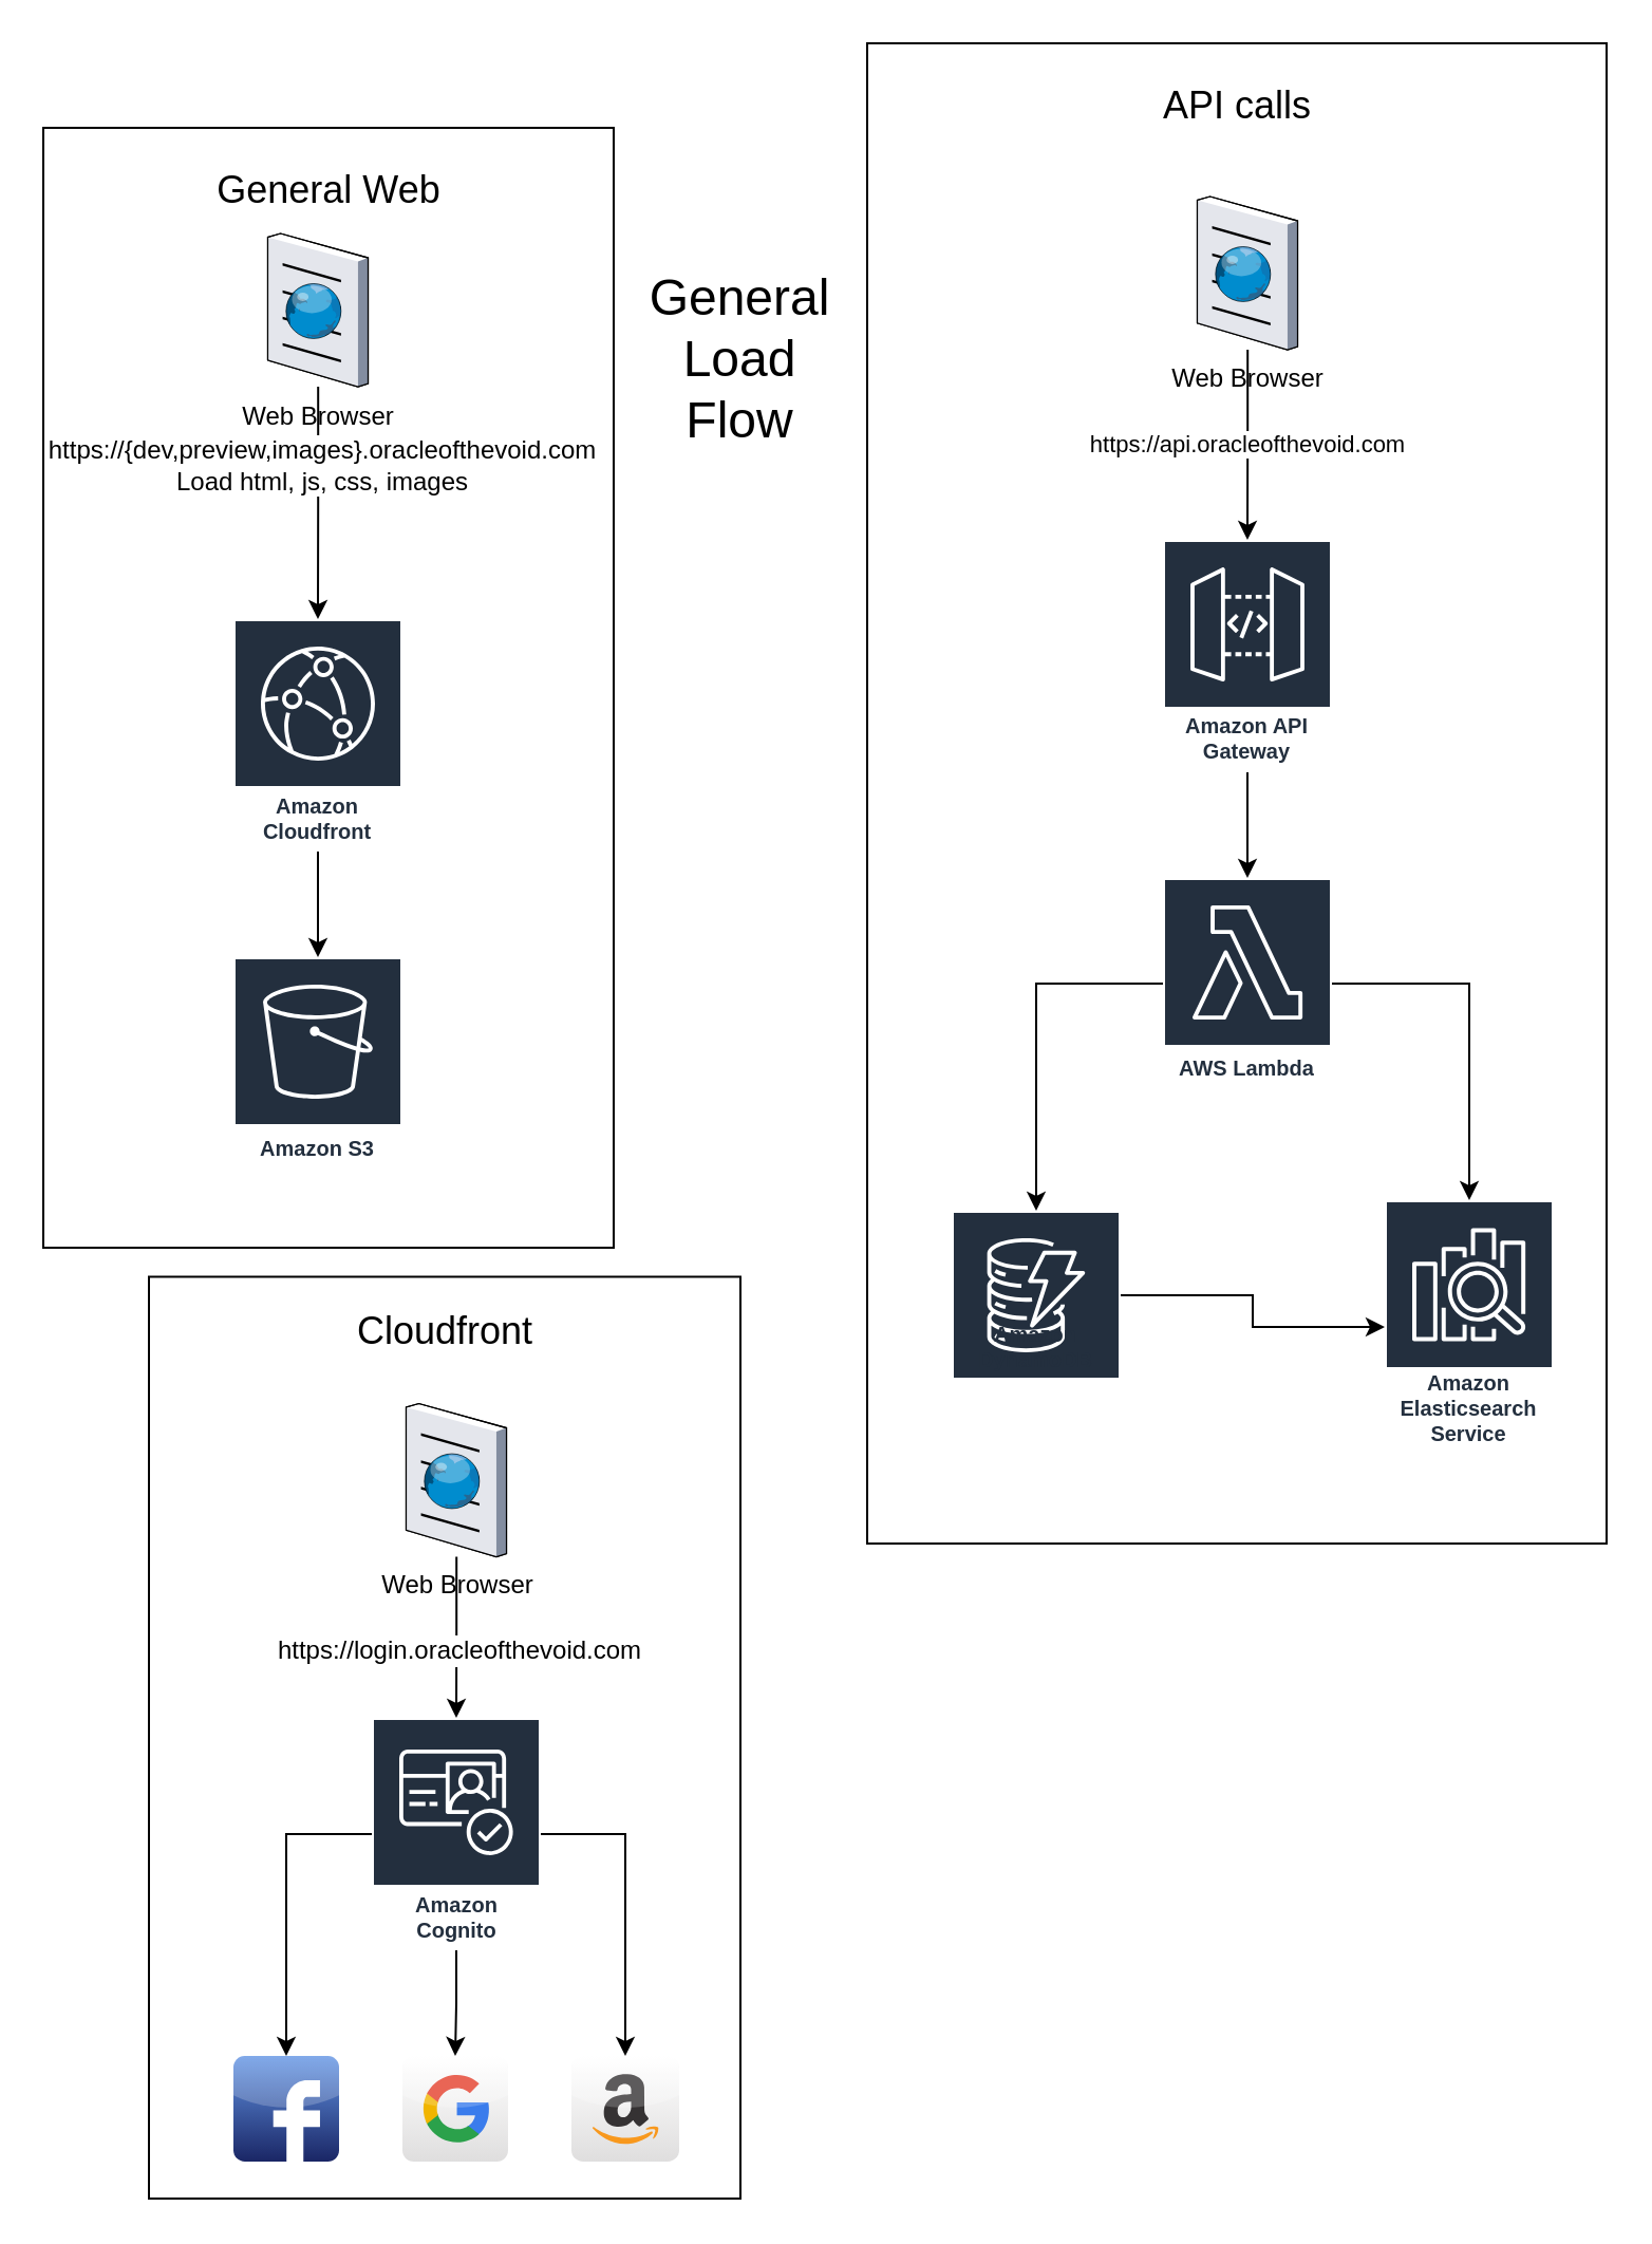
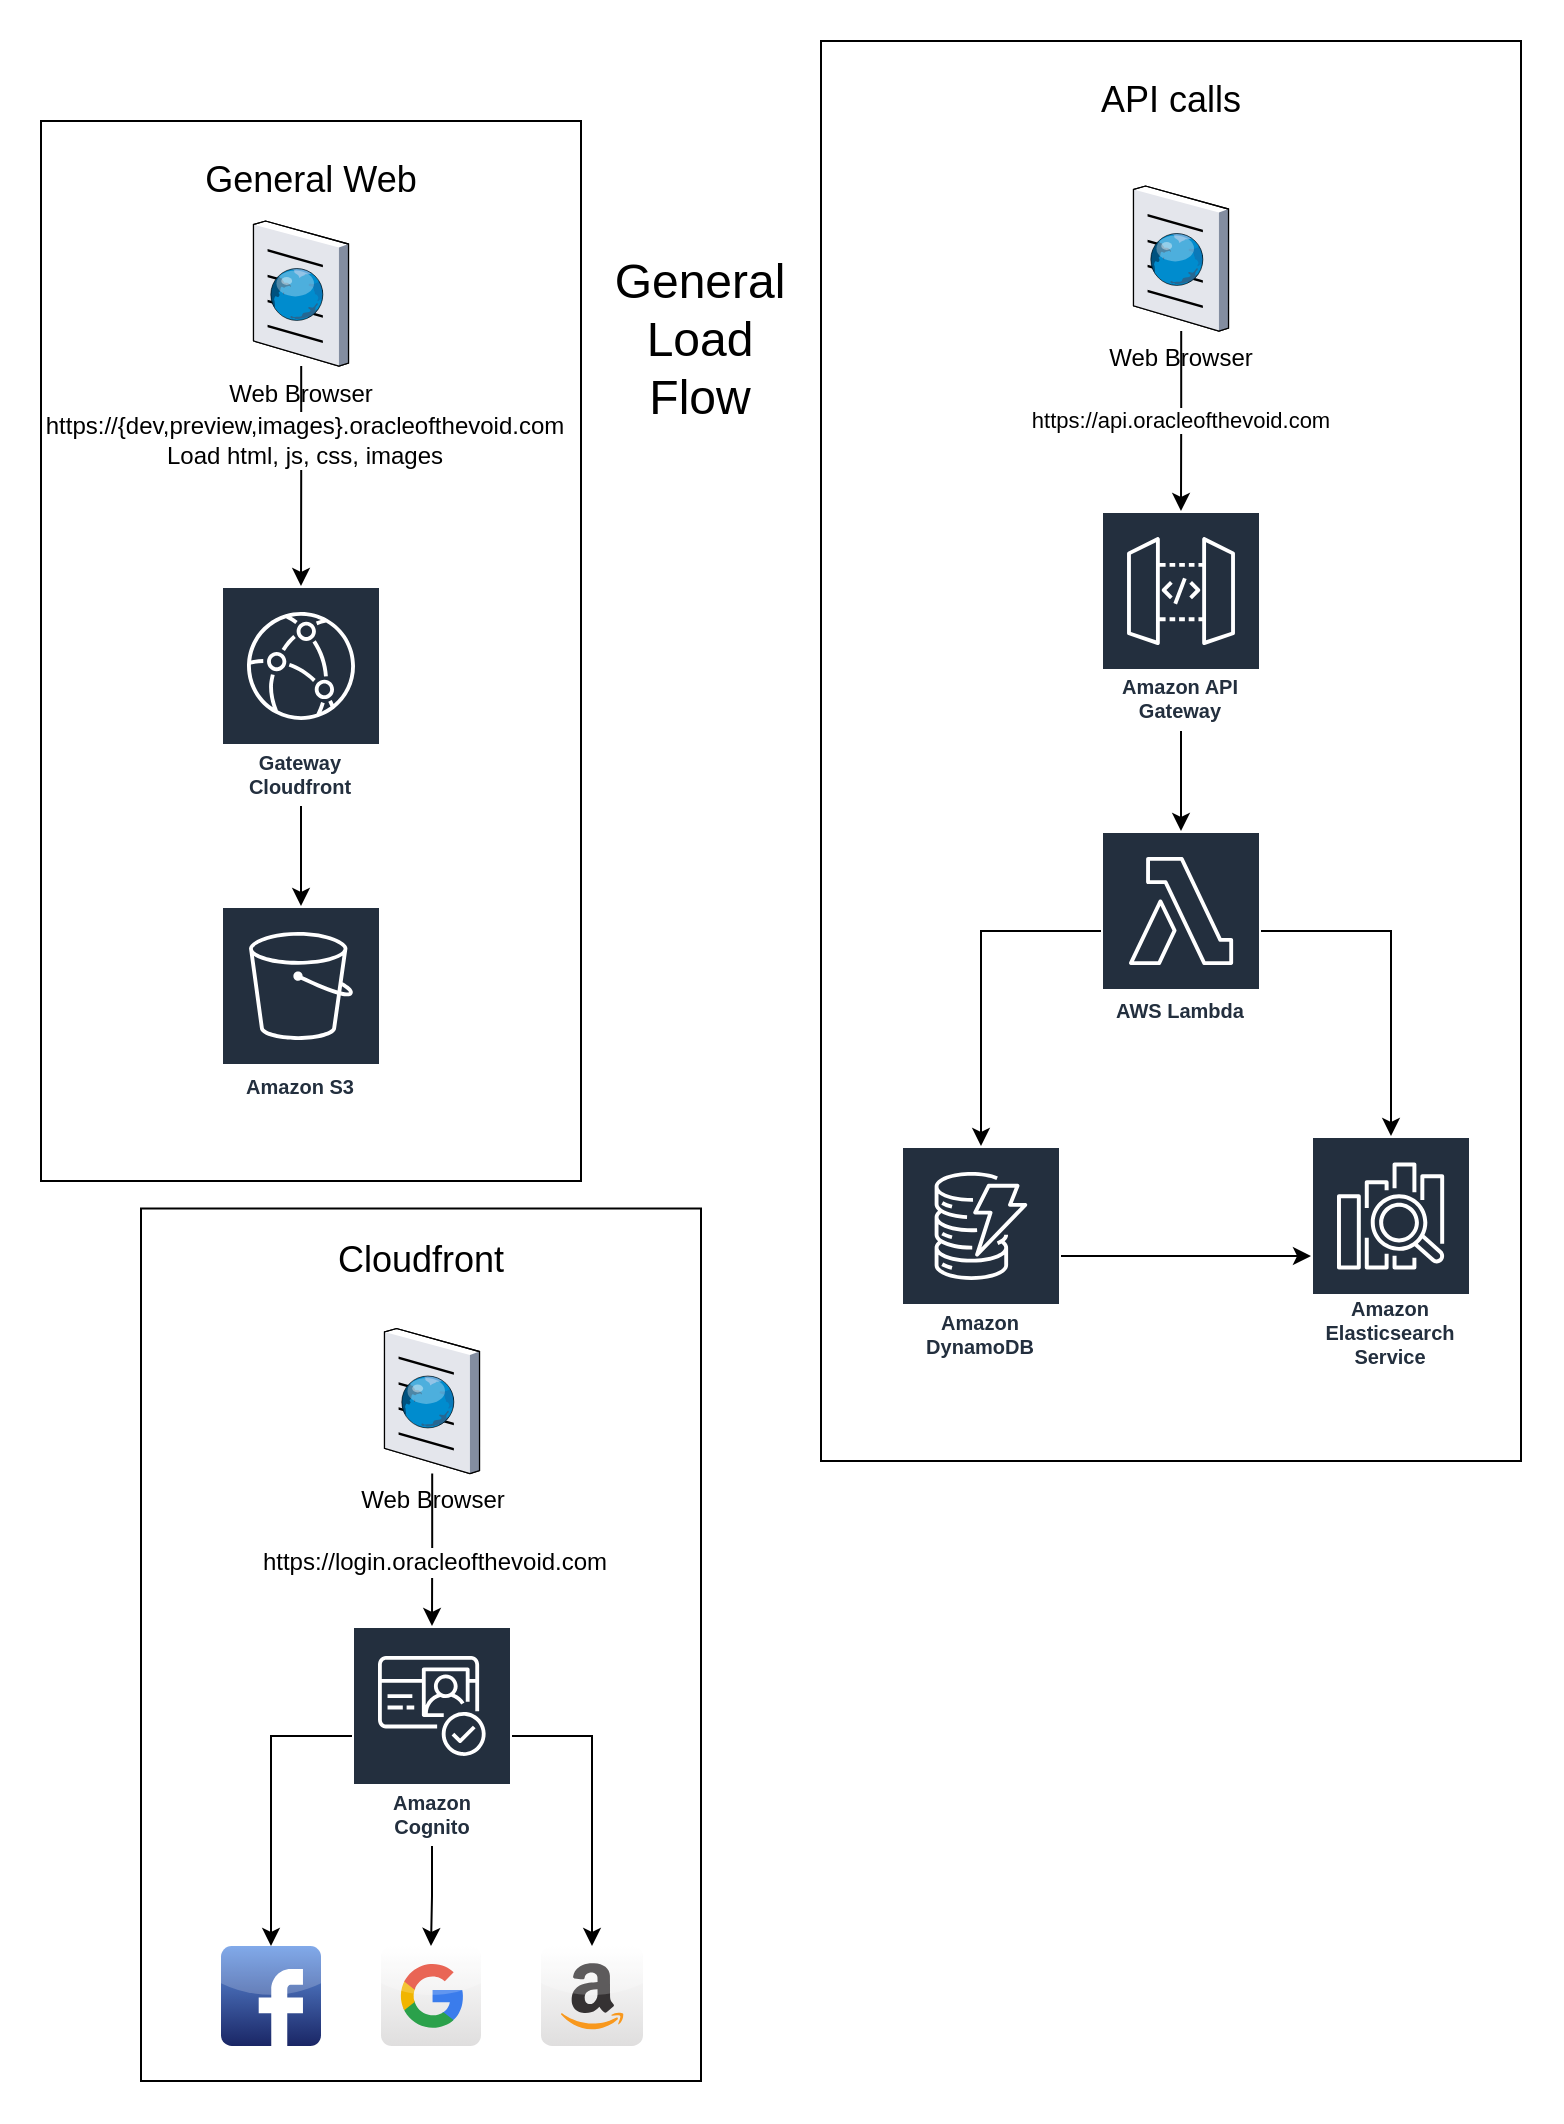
  <mxCell id="0" />
  <mxCell id="1" parent="0" />
  <mxCell id="2" value="" style="rounded=0;whiteSpace=wrap;html=1;" vertex="1" parent="1"><mxGeometry x="70" y="603.75" width="280" height="436.25" as="geometry" /></mxCell>
  <mxCell id="3" value="" style="rounded=0;whiteSpace=wrap;html=1;" vertex="1" parent="1"><mxGeometry x="410" y="20" width="350" height="710" as="geometry" /></mxCell>
  <mxCell id="4" value="" style="rounded=0;whiteSpace=wrap;html=1;" vertex="1" parent="1"><mxGeometry x="20" y="60" width="270" height="530" as="geometry" /></mxCell>
  <mxCell id="5" style="edgeStyle=orthogonalEdgeStyle;rounded=0;orthogonalLoop=1;jettySize=auto;html=1;" edge="1" parent="1" source="6" target="7"><mxGeometry relative="1" as="geometry" /></mxCell>
- <mxCell id="6" value="Amazon Cloudfront" style="outlineConnect=0;fontColor=#232F3E;gradientColor=none;strokeColor=#ffffff;fillColor=#232F3E;dashed=0;verticalLabelPosition=middle;verticalAlign=bottom;align=center;html=1;whiteSpace=wrap;fontSize=10;fontStyle=1;spacing=3;shape=mxgraph.aws4.productIcon;prIcon=mxgraph.aws4.cloudfront;" vertex="1" parent="1"><mxGeometry x="110" y="292.5" width="80" height="110" as="geometry" /></mxCell>
+ <mxCell id="6" value="Gateway Cloudfront" style="outlineConnect=0;fontColor=#232F3E;gradientColor=none;strokeColor=#ffffff;fillColor=#232F3E;dashed=0;verticalLabelPosition=middle;verticalAlign=bottom;align=center;html=1;whiteSpace=wrap;fontSize=10;fontStyle=1;spacing=3;shape=mxgraph.aws4.productIcon;prIcon=mxgraph.aws4.cloudfront;" vertex="1" parent="1"><mxGeometry x="110" y="292.5" width="80" height="110" as="geometry" /></mxCell>
  <mxCell id="7" value="Amazon S3" style="outlineConnect=0;fontColor=#232F3E;gradientColor=none;strokeColor=#ffffff;fillColor=#232F3E;dashed=0;verticalLabelPosition=middle;verticalAlign=bottom;align=center;html=1;whiteSpace=wrap;fontSize=10;fontStyle=1;spacing=3;shape=mxgraph.aws4.productIcon;prIcon=mxgraph.aws4.s3;" vertex="1" parent="1"><mxGeometry x="110" y="452.5" width="80" height="100" as="geometry" /></mxCell>
  <mxCell id="8" style="edgeStyle=orthogonalEdgeStyle;rounded=0;orthogonalLoop=1;jettySize=auto;html=1;" edge="1" parent="1" source="10" target="19"><mxGeometry relative="1" as="geometry" /></mxCell>
  <mxCell id="9" style="edgeStyle=orthogonalEdgeStyle;rounded=0;orthogonalLoop=1;jettySize=auto;html=1;" edge="1" parent="1" source="10" target="20"><mxGeometry relative="1" as="geometry" /></mxCell>
  <mxCell id="10" value="AWS Lambda" style="outlineConnect=0;fontColor=#232F3E;gradientColor=none;strokeColor=#ffffff;fillColor=#232F3E;dashed=0;verticalLabelPosition=middle;verticalAlign=bottom;align=center;html=1;whiteSpace=wrap;fontSize=10;fontStyle=1;spacing=3;shape=mxgraph.aws4.productIcon;prIcon=mxgraph.aws4.lambda;" vertex="1" parent="1"><mxGeometry x="550" y="415" width="80" height="100" as="geometry" /></mxCell>
  <mxCell id="11" style="edgeStyle=orthogonalEdgeStyle;rounded=0;orthogonalLoop=1;jettySize=auto;html=1;" edge="1" parent="1" source="13" target="6"><mxGeometry relative="1" as="geometry" /></mxCell>
  <mxCell id="12" value="https://{dev,preview,images}.oracleofthevoid.com&lt;br&gt;Load html, js, css, images" style="text;html=1;align=center;verticalAlign=middle;resizable=0;points=[];labelBackgroundColor=#ffffff;" vertex="1" connectable="0" parent="11"><mxGeometry x="-0.33" y="1" relative="1" as="geometry"><mxPoint as="offset" /></mxGeometry></mxCell>
  <mxCell id="13" value="Web Browser" style="verticalLabelPosition=bottom;aspect=fixed;html=1;verticalAlign=top;strokeColor=none;align=center;outlineConnect=0;shape=mxgraph.citrix.browser;" vertex="1" parent="1"><mxGeometry x="126.25" y="110" width="47.5" height="72.5" as="geometry" /></mxCell>
  <mxCell id="14" style="edgeStyle=orthogonalEdgeStyle;rounded=0;orthogonalLoop=1;jettySize=auto;html=1;" edge="1" parent="1" source="15" target="10"><mxGeometry relative="1" as="geometry" /></mxCell>
  <mxCell id="15" value="Amazon API Gateway" style="outlineConnect=0;fontColor=#232F3E;gradientColor=none;strokeColor=#ffffff;fillColor=#232F3E;dashed=0;verticalLabelPosition=middle;verticalAlign=bottom;align=center;html=1;whiteSpace=wrap;fontSize=10;fontStyle=1;spacing=3;shape=mxgraph.aws4.productIcon;prIcon=mxgraph.aws4.api_gateway;" vertex="1" parent="1"><mxGeometry x="550" y="255" width="80" height="110" as="geometry" /></mxCell>
  <mxCell id="16" value="https://api.oracleofthevoid.com" style="edgeStyle=orthogonalEdgeStyle;rounded=0;orthogonalLoop=1;jettySize=auto;html=1;" edge="1" parent="1" source="17" target="15"><mxGeometry relative="1" as="geometry" /></mxCell>
  <mxCell id="17" value="Web Browser" style="verticalLabelPosition=bottom;aspect=fixed;html=1;verticalAlign=top;strokeColor=none;align=center;outlineConnect=0;shape=mxgraph.citrix.browser;" vertex="1" parent="1"><mxGeometry x="566.25" y="92.5" width="47.5" height="72.5" as="geometry" /></mxCell>
  <mxCell id="18" style="edgeStyle=orthogonalEdgeStyle;rounded=0;orthogonalLoop=1;jettySize=auto;html=1;" edge="1" parent="1" source="19" target="20"><mxGeometry relative="1" as="geometry" /></mxCell>
- <mxCell id="19" value="Amazon DynamoDB" style="outlineConnect=0;fontColor=#232F3E;gradientColor=none;strokeColor=#ffffff;fillColor=#232F3E;dashed=0;verticalLabelPosition=middle;verticalAlign=bottom;align=center;html=1;whiteSpace=wrap;fontSize=10;fontStyle=1;spacing=3;shape=mxgraph.aws4.productIcon;prIcon=mxgraph.aws4.dynamodb;" vertex="1" parent="1"><mxGeometry x="450" y="572.5" width="80" height="80" as="geometry" /></mxCell>
+ <mxCell id="19" value="Amazon DynamoDB" style="outlineConnect=0;fontColor=#232F3E;gradientColor=none;strokeColor=#ffffff;fillColor=#232F3E;dashed=0;verticalLabelPosition=middle;verticalAlign=bottom;align=center;html=1;whiteSpace=wrap;fontSize=10;fontStyle=1;spacing=3;shape=mxgraph.aws4.productIcon;prIcon=mxgraph.aws4.dynamodb;" vertex="1" parent="1"><mxGeometry x="450" y="572.5" width="80" height="110" as="geometry" /></mxCell>
  <mxCell id="20" value="Amazon Elasticsearch Service" style="outlineConnect=0;fontColor=#232F3E;gradientColor=none;strokeColor=#ffffff;fillColor=#232F3E;dashed=0;verticalLabelPosition=middle;verticalAlign=bottom;align=center;html=1;whiteSpace=wrap;fontSize=10;fontStyle=1;spacing=3;shape=mxgraph.aws4.productIcon;prIcon=mxgraph.aws4.elasticsearch_service;" vertex="1" parent="1"><mxGeometry x="655" y="567.5" width="80" height="120" as="geometry" /></mxCell>
  <mxCell id="21" value="&lt;font style=&quot;font-size: 24px&quot;&gt;General Load Flow&lt;/font&gt;" style="text;html=1;strokeColor=none;fillColor=none;align=center;verticalAlign=middle;whiteSpace=wrap;rounded=0;" vertex="1" parent="1"><mxGeometry x="330" y="160" width="40" height="20" as="geometry" /></mxCell>
  <mxCell id="22" style="edgeStyle=orthogonalEdgeStyle;rounded=0;orthogonalLoop=1;jettySize=auto;html=1;" edge="1" parent="1" source="25" target="30"><mxGeometry relative="1" as="geometry" /></mxCell>
  <mxCell id="23" style="edgeStyle=orthogonalEdgeStyle;rounded=0;orthogonalLoop=1;jettySize=auto;html=1;" edge="1" parent="1" source="25" target="29"><mxGeometry relative="1" as="geometry" /></mxCell>
  <mxCell id="24" style="edgeStyle=orthogonalEdgeStyle;rounded=0;orthogonalLoop=1;jettySize=auto;html=1;" edge="1" parent="1" source="25" target="31"><mxGeometry relative="1" as="geometry" /></mxCell>
  <mxCell id="25" value="Amazon Cognito" style="outlineConnect=0;fontColor=#232F3E;gradientColor=none;strokeColor=#ffffff;fillColor=#232F3E;dashed=0;verticalLabelPosition=middle;verticalAlign=bottom;align=center;html=1;whiteSpace=wrap;fontSize=10;fontStyle=1;spacing=3;shape=mxgraph.aws4.productIcon;prIcon=mxgraph.aws4.cognito;" vertex="1" parent="1"><mxGeometry x="175.5" y="812.5" width="80" height="110" as="geometry" /></mxCell>
  <mxCell id="26" style="edgeStyle=orthogonalEdgeStyle;rounded=0;orthogonalLoop=1;jettySize=auto;html=1;" edge="1" parent="1" source="28" target="25"><mxGeometry relative="1" as="geometry" /></mxCell>
  <mxCell id="27" value="https://login.oracleofthevoid.com" style="text;html=1;align=center;verticalAlign=middle;resizable=0;points=[];labelBackgroundColor=#ffffff;" vertex="1" connectable="0" parent="26"><mxGeometry x="0.162" y="1" relative="1" as="geometry"><mxPoint as="offset" /></mxGeometry></mxCell>
  <mxCell id="28" value="Web Browser" style="verticalLabelPosition=bottom;aspect=fixed;html=1;verticalAlign=top;strokeColor=none;align=center;outlineConnect=0;shape=mxgraph.citrix.browser;" vertex="1" parent="1"><mxGeometry x="191.75" y="663.75" width="47.5" height="72.5" as="geometry" /></mxCell>
  <mxCell id="29" value="" style="dashed=0;outlineConnect=0;html=1;align=center;labelPosition=center;verticalLabelPosition=bottom;verticalAlign=top;shape=mxgraph.webicons.facebook;fillColor=#6294E4;gradientColor=#1A2665" vertex="1" parent="1"><mxGeometry x="110" y="972.5" width="50" height="50" as="geometry" /></mxCell>
  <mxCell id="30" value="" style="dashed=0;outlineConnect=0;html=1;align=center;labelPosition=center;verticalLabelPosition=bottom;verticalAlign=top;shape=mxgraph.webicons.google;gradientColor=#DFDEDE" vertex="1" parent="1"><mxGeometry x="190" y="972.5" width="50" height="50" as="geometry" /></mxCell>
  <mxCell id="31" value="" style="dashed=0;outlineConnect=0;html=1;align=center;labelPosition=center;verticalLabelPosition=bottom;verticalAlign=top;shape=mxgraph.webicons.amazon;gradientColor=#DFDEDE" vertex="1" parent="1"><mxGeometry x="270" y="972.5" width="51" height="50" as="geometry" /></mxCell>
  <mxCell id="32" value="&lt;font style=&quot;font-size: 18px&quot;&gt;General Web&lt;/font&gt;" style="text;html=1;align=center;verticalAlign=middle;resizable=0;points=[];autosize=1;" vertex="1" parent="1"><mxGeometry x="95" y="80" width="120" height="20" as="geometry" /></mxCell>
  <mxCell id="33" value="&lt;font style=&quot;font-size: 18px&quot;&gt;API calls&lt;/font&gt;" style="text;html=1;align=center;verticalAlign=middle;resizable=0;points=[];autosize=1;" vertex="1" parent="1"><mxGeometry x="540" y="40" width="90" height="20" as="geometry" /></mxCell>
  <mxCell id="34" value="&lt;font style=&quot;font-size: 18px&quot;&gt;Cloudfront&lt;/font&gt;" style="text;html=1;align=center;verticalAlign=middle;resizable=0;points=[];autosize=1;" vertex="1" parent="1"><mxGeometry x="145" y="620" width="130" height="20" as="geometry" /></mxCell>
